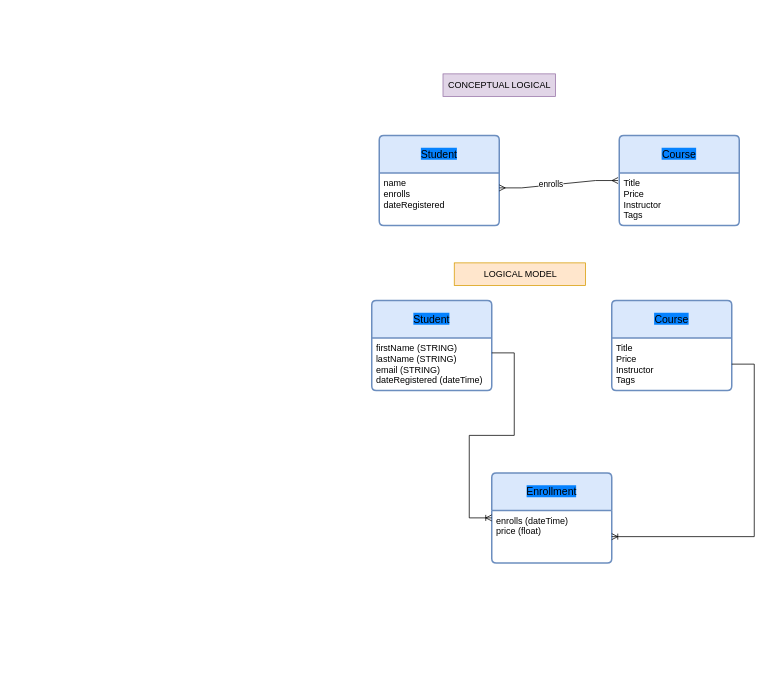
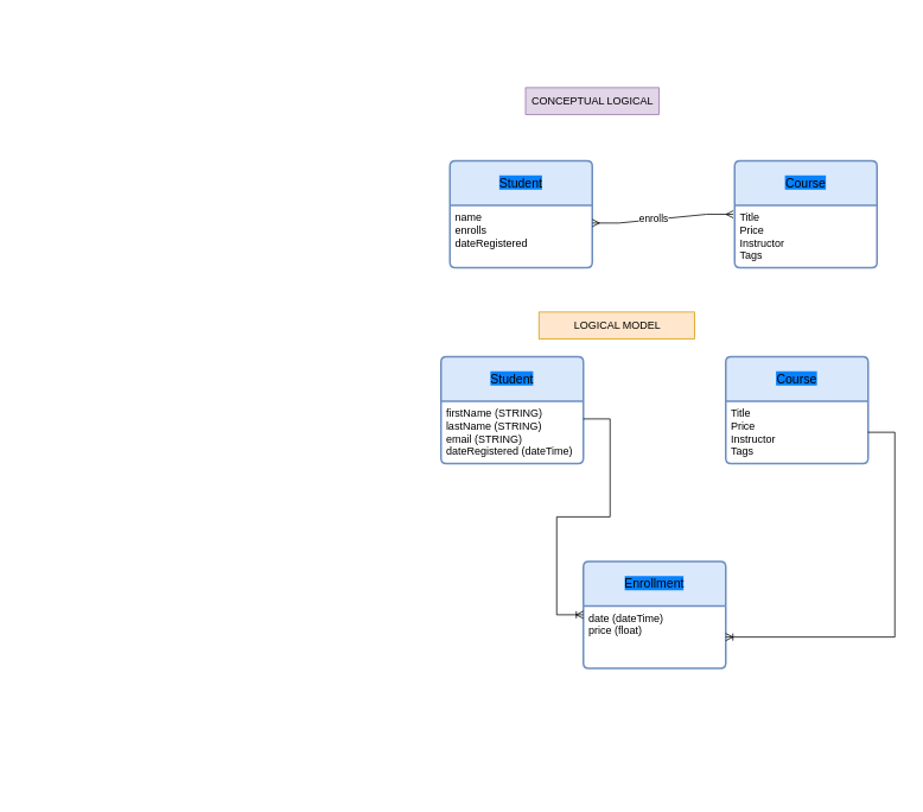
  <mxCell id="0" />
  <mxCell id="1" parent="0" />
  <mxCell id="2" value="&lt;span style=&quot;background-color: rgb(5, 130, 255);&quot;&gt;Student&lt;/span&gt;" style="swimlane;childLayout=stackLayout;horizontal=1;startSize=50;horizontalStack=0;rounded=1;fontSize=14;fontStyle=0;strokeWidth=2;resizeParent=0;resizeLast=1;shadow=0;dashed=0;align=center;arcSize=4;whiteSpace=wrap;html=1;fillColor=#dae8fc;strokeColor=#6c8ebf;" parent="1" vertex="1"><mxGeometry x="505" y="180" width="160" height="120" as="geometry" /></mxCell>
  <mxCell id="3" value="name&lt;div&gt;enrolls&lt;/div&gt;&lt;div&gt;dateRegistered&lt;/div&gt;" style="align=left;strokeColor=none;fillColor=none;spacingLeft=4;fontSize=12;verticalAlign=top;resizable=0;rotatable=0;part=1;html=1;" parent="2" vertex="1"><mxGeometry y="50" width="160" height="70" as="geometry" /></mxCell>
  <mxCell id="4" value="&lt;span style=&quot;background-color: rgb(5, 130, 255);&quot;&gt;Course&lt;/span&gt;" style="swimlane;childLayout=stackLayout;horizontal=1;startSize=50;horizontalStack=0;rounded=1;fontSize=14;fontStyle=0;strokeWidth=2;resizeParent=0;resizeLast=1;shadow=0;dashed=0;align=center;arcSize=4;whiteSpace=wrap;html=1;fillColor=#dae8fc;strokeColor=#6c8ebf;" parent="1" vertex="1"><mxGeometry x="825" y="180" width="160" height="120" as="geometry" /></mxCell>
  <mxCell id="5" value="Title&lt;div&gt;Price&lt;/div&gt;&lt;div&gt;Instructor&lt;/div&gt;&lt;div&gt;Tags&lt;/div&gt;" style="align=left;strokeColor=none;fillColor=none;spacingLeft=4;fontSize=12;verticalAlign=top;resizable=0;rotatable=0;part=1;html=1;" parent="4" vertex="1"><mxGeometry y="50" width="160" height="70" as="geometry" /></mxCell>
  <mxCell id="6" value="" style="edgeStyle=entityRelationEdgeStyle;fontSize=12;html=1;endArrow=ERmany;startArrow=ERmany;rounded=0;entryX=-0.01;entryY=0.146;entryDx=0;entryDy=0;entryPerimeter=0;" parent="1" target="5" edge="1"><mxGeometry width="100" height="100" relative="1" as="geometry"><mxPoint x="665" y="250" as="sourcePoint" /><mxPoint x="835" y="210" as="targetPoint" /><Array as="points"><mxPoint x="535" y="20" /><mxPoint x="505" y="30" /><mxPoint x="535" y="30" /></Array></mxGeometry></mxCell>
  <mxCell id="7" value="enrolls" style="edgeLabel;html=1;align=center;verticalAlign=middle;resizable=0;points=[];" parent="6" vertex="1" connectable="0"><mxGeometry x="-0.129" y="2" relative="1" as="geometry"><mxPoint as="offset" /></mxGeometry></mxCell>
  <mxCell id="8" value="&lt;span style=&quot;background-color: rgb(5, 130, 255);&quot;&gt;Student&lt;/span&gt;" style="swimlane;childLayout=stackLayout;horizontal=1;startSize=50;horizontalStack=0;rounded=1;fontSize=14;fontStyle=0;strokeWidth=2;resizeParent=0;resizeLast=1;shadow=0;dashed=0;align=center;arcSize=4;whiteSpace=wrap;html=1;fillColor=#dae8fc;strokeColor=#6c8ebf;" parent="1" vertex="1"><mxGeometry x="495" y="400" width="160" height="120" as="geometry" /></mxCell>
  <mxCell id="9" value="&lt;div&gt;firstName (STRING)&lt;/div&gt;&lt;div&gt;lastName (STRING)&lt;/div&gt;&lt;div&gt;email (STRING)&lt;/div&gt;&lt;div&gt;dateRegistered (dateTime)&lt;/div&gt;" style="align=left;strokeColor=none;fillColor=none;spacingLeft=4;fontSize=12;verticalAlign=top;resizable=0;rotatable=0;part=1;html=1;" parent="8" vertex="1"><mxGeometry y="50" width="160" height="70" as="geometry" /></mxCell>
  <mxCell id="10" value="&lt;span style=&quot;background-color: rgb(5, 130, 255);&quot;&gt;Course&lt;/span&gt;" style="swimlane;childLayout=stackLayout;horizontal=1;startSize=50;horizontalStack=0;rounded=1;fontSize=14;fontStyle=0;strokeWidth=2;resizeParent=0;resizeLast=1;shadow=0;dashed=0;align=center;arcSize=4;whiteSpace=wrap;html=1;fillColor=#dae8fc;strokeColor=#6c8ebf;" parent="1" vertex="1"><mxGeometry x="815" y="400" width="160" height="120" as="geometry" /></mxCell>
  <mxCell id="11" value="Title&lt;div&gt;Price&lt;/div&gt;&lt;div&gt;Instructor&lt;/div&gt;&lt;div&gt;Tags&lt;/div&gt;" style="align=left;strokeColor=none;fillColor=none;spacingLeft=4;fontSize=12;verticalAlign=top;resizable=0;rotatable=0;part=1;html=1;" parent="10" vertex="1"><mxGeometry y="50" width="160" height="70" as="geometry" /></mxCell>
  <mxCell id="12" value="&lt;span style=&quot;background-color: rgb(5, 130, 255);&quot;&gt;Enrollment&lt;/span&gt;" style="swimlane;childLayout=stackLayout;horizontal=1;startSize=50;horizontalStack=0;rounded=1;fontSize=14;fontStyle=0;strokeWidth=2;resizeParent=0;resizeLast=1;shadow=0;dashed=0;align=center;arcSize=4;whiteSpace=wrap;html=1;fillColor=#dae8fc;strokeColor=#6c8ebf;" parent="1" vertex="1"><mxGeometry x="655" y="630" width="160" height="120" as="geometry" /></mxCell>
- <mxCell id="13" value="enrolls (dateTime)&lt;div&gt;price (float)&lt;/div&gt;&lt;div&gt;&lt;br&gt;&lt;/div&gt;" style="align=left;strokeColor=none;fillColor=none;spacingLeft=4;fontSize=12;verticalAlign=top;resizable=0;rotatable=0;part=1;html=1;" parent="12" vertex="1"><mxGeometry y="50" width="160" height="70" as="geometry" /></mxCell>
+ <mxCell id="13" value="date (dateTime)&lt;div&gt;price (float)&lt;/div&gt;&lt;div&gt;&lt;br&gt;&lt;/div&gt;" style="align=left;strokeColor=none;fillColor=none;spacingLeft=4;fontSize=12;verticalAlign=top;resizable=0;rotatable=0;part=1;html=1;" parent="12" vertex="1"><mxGeometry y="50" width="160" height="70" as="geometry" /></mxCell>
  <mxCell id="14" value="" style="edgeStyle=entityRelationEdgeStyle;fontSize=12;html=1;endArrow=ERoneToMany;rounded=0;" parent="1" edge="1"><mxGeometry width="100" height="100" relative="1" as="geometry"><mxPoint x="655" y="470" as="sourcePoint" /><mxPoint x="655" y="690" as="targetPoint" /><Array as="points"><mxPoint x="20" y="820" /><mxPoint x="500" y="820" /><mxPoint x="485" y="840" /><mxPoint x="485" y="770" /><mxPoint x="480" y="880" /><mxPoint x="480" y="890" /></Array></mxGeometry></mxCell>
  <mxCell id="15" value="" style="edgeStyle=entityRelationEdgeStyle;fontSize=12;html=1;endArrow=ERoneToMany;rounded=0;entryX=1;entryY=0.5;entryDx=0;entryDy=0;" parent="1" source="11" target="13" edge="1"><mxGeometry width="100" height="100" relative="1" as="geometry"><mxPoint x="985" y="480" as="sourcePoint" /><mxPoint x="855" y="730" as="targetPoint" /><Array as="points"><mxPoint x="1015" y="470" /><mxPoint x="985" y="590" /><mxPoint x="350" y="820" /><mxPoint x="830" y="820" /><mxPoint x="915" y="700" /><mxPoint x="815" y="840" /><mxPoint x="815" y="770" /><mxPoint x="810" y="880" /><mxPoint x="810" y="890" /></Array></mxGeometry></mxCell>
  <mxCell id="16" value="CONCEPTUAL LOGICAL" style="text;html=1;align=center;verticalAlign=middle;resizable=0;points=[];autosize=1;strokeColor=#9673a6;fillColor=#e1d5e7;" parent="1" vertex="1"><mxGeometry x="590" y="98" width="150" height="30" as="geometry" /></mxCell>
  <mxCell id="17" value="LOGICAL MODEL" style="text;html=1;align=center;verticalAlign=middle;resizable=0;points=[];autosize=1;strokeColor=#d79b00;fillColor=#ffe6cc;" parent="1" vertex="1"><mxGeometry x="605" y="350" width="175" height="30" as="geometry" /></mxCell>
